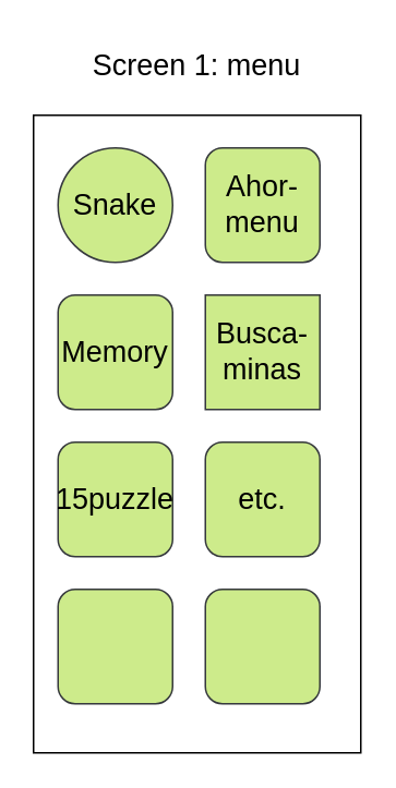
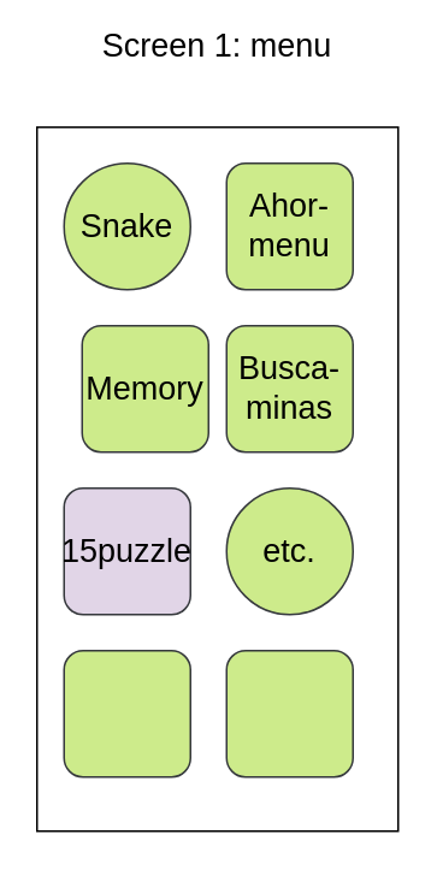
  <mxCell id="0" />
  <mxCell id="1" parent="0" />
  <mxCell id="2" value="" style="rounded=0;whiteSpace=wrap;html=1;" vertex="1" parent="1"><mxGeometry x="20" y="70" width="200" height="390" as="geometry" /></mxCell>
- <mxCell id="3" value="Screen 1: menu" style="text;html=1;strokeColor=none;fillColor=none;align=center;verticalAlign=middle;whiteSpace=wrap;rounded=0;fontSize=18;" vertex="1" parent="1"><mxGeometry x="35" y="20" width="170" height="40" as="geometry" /></mxCell>
+ <mxCell id="3" value="Screen 1: menu" style="text;html=1;strokeColor=none;fillColor=none;align=center;verticalAlign=middle;whiteSpace=wrap;rounded=0;fontSize=18;" vertex="1" parent="1"><mxGeometry x="35" y="5" width="170" height="40" as="geometry" /></mxCell>
  <mxCell id="4" value="Snake" style="ellipse;whiteSpace=wrap;html=1;fontSize=18;fillColor=#cdeb8b;strokeColor=#36393d;" vertex="1" parent="1"><mxGeometry x="35" y="90" width="70" height="70" as="geometry" /></mxCell>
  <mxCell id="5" value="Ahor-&lt;br&gt;menu" style="rounded=1;html=1;fontSize=18;whiteSpace=wrap;fillColor=#cdeb8b;strokeColor=#36393d;" vertex="1" parent="1"><mxGeometry x="125" y="90" width="70" height="70" as="geometry" /></mxCell>
- <mxCell id="6" value="Memory" style="rounded=1;whiteSpace=wrap;html=1;fontSize=18;fillColor=#cdeb8b;strokeColor=#36393d;" vertex="1" parent="1"><mxGeometry x="35" y="180" width="70" height="70" as="geometry" /></mxCell>
- <mxCell id="7" value="Busca-minas" style="html=1;fontSize=18;whiteSpace=wrap;fillColor=#cdeb8b;strokeColor=#36393d;rounded=0;" vertex="1" parent="1"><mxGeometry x="125" y="180" width="70" height="70" as="geometry" /></mxCell>
- <mxCell id="8" value="15puzzle" style="rounded=1;whiteSpace=wrap;html=1;fontSize=18;fillColor=#cdeb8b;strokeColor=#36393d;" vertex="1" parent="1"><mxGeometry x="35" y="270" width="70" height="70" as="geometry" /></mxCell>
- <mxCell id="9" value="etc." style="rounded=1;html=1;fontSize=18;whiteSpace=wrap;fillColor=#cdeb8b;strokeColor=#36393d;" vertex="1" parent="1"><mxGeometry x="125" y="270" width="70" height="70" as="geometry" /></mxCell>
+ <mxCell id="6" value="Memory" style="rounded=1;whiteSpace=wrap;html=1;fontSize=18;fillColor=#cdeb8b;strokeColor=#36393d;" vertex="1" parent="1"><mxGeometry x="45" y="180" width="70" height="70" as="geometry" /></mxCell>
+ <mxCell id="7" value="Busca-minas" style="rounded=1;html=1;fontSize=18;whiteSpace=wrap;fillColor=#cdeb8b;strokeColor=#36393d;" vertex="1" parent="1"><mxGeometry x="125" y="180" width="70" height="70" as="geometry" /></mxCell>
+ <mxCell id="8" value="15puzzle" style="rounded=1;whiteSpace=wrap;html=1;fontSize=18;fillColor=#e1d5e7;strokeColor=#36393d;" vertex="1" parent="1"><mxGeometry x="35" y="270" width="70" height="70" as="geometry" /></mxCell>
+ <mxCell id="9" value="etc." style="ellipse;html=1;fontSize=18;whiteSpace=wrap;fillColor=#cdeb8b;strokeColor=#36393d;" vertex="1" parent="1"><mxGeometry x="125" y="270" width="70" height="70" as="geometry" /></mxCell>
  <mxCell id="10" value="" style="rounded=1;whiteSpace=wrap;html=1;fontSize=18;fillColor=#cdeb8b;strokeColor=#36393d;" vertex="1" parent="1"><mxGeometry x="35" y="360" width="70" height="70" as="geometry" /></mxCell>
  <mxCell id="11" value="" style="rounded=1;html=1;fontSize=18;whiteSpace=wrap;fillColor=#cdeb8b;strokeColor=#36393d;" vertex="1" parent="1"><mxGeometry x="125" y="360" width="70" height="70" as="geometry" /></mxCell>
